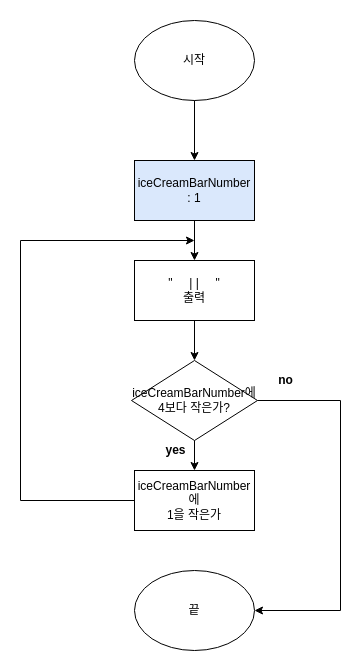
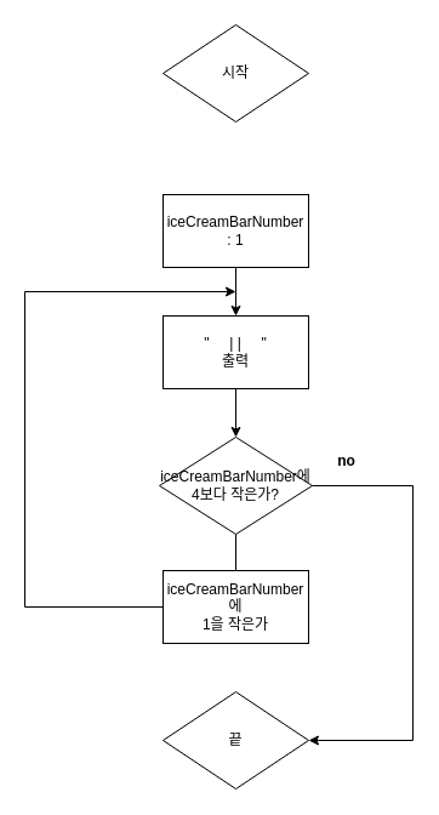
  <mxCell id="0" />
  <mxCell id="1" parent="0" />
- <mxCell id="2" value="시작" style="ellipse;whiteSpace=wrap;html=1;" vertex="1" parent="1"><mxGeometry x="134" y="20" width="120" height="80" as="geometry" /></mxCell>
- <mxCell id="3" value="iceCreamBarNumber : 1" style="rounded=0;whiteSpace=wrap;html=1;fillColor=#dae8fc;" vertex="1" parent="1"><mxGeometry x="134" y="160" width="120" height="60" as="geometry" /></mxCell>
+ <mxCell id="2" value="시작" style="rhombus;whiteSpace=wrap;html=1;" vertex="1" parent="1"><mxGeometry x="134" y="20" width="120" height="80" as="geometry" /></mxCell>
+ <mxCell id="3" value="iceCreamBarNumber : 1" style="rounded=0;whiteSpace=wrap;html=1;" vertex="1" parent="1"><mxGeometry x="134" y="160" width="120" height="60" as="geometry" /></mxCell>
  <mxCell id="4" value="&quot;&amp;nbsp; &amp;nbsp; &amp;nbsp;| |&amp;nbsp; &amp;nbsp; &amp;nbsp;&quot;&lt;br&gt;출력" style="rounded=0;whiteSpace=wrap;html=1;" vertex="1" parent="1"><mxGeometry x="134" y="260" width="120" height="60" as="geometry" /></mxCell>
  <mxCell id="5" value="iceCreamBarNumber에&lt;br&gt;4보다 작은가?" style="rhombus;whiteSpace=wrap;html=1;" vertex="1" parent="1"><mxGeometry x="131" y="360" width="126" height="80" as="geometry" /></mxCell>
  <mxCell id="6" value="iceCreamBarNumber&lt;span&gt;에&lt;br&gt;&lt;/span&gt;1을 작은가" style="rounded=0;whiteSpace=wrap;html=1;" vertex="1" parent="1"><mxGeometry x="134" y="470" width="120" height="60" as="geometry" /></mxCell>
- <mxCell id="7" value="끝" style="ellipse;whiteSpace=wrap;html=1;" vertex="1" parent="1"><mxGeometry x="134" y="570" width="120" height="80" as="geometry" /></mxCell>
- <mxCell id="8" value="" style="endArrow=classic;html=1;rounded=0;exitX=0.5;exitY=1;exitDx=0;exitDy=0;entryX=0.5;entryY=0;entryDx=0;entryDy=0;" edge="1" parent="1" source="2" target="3"><mxGeometry width="50" height="50" relative="1" as="geometry"><mxPoint x="-60" y="310" as="sourcePoint" /><mxPoint x="-10" y="260" as="targetPoint" /></mxGeometry></mxCell>
+ <mxCell id="7" value="끝" style="rhombus;whiteSpace=wrap;html=1;" vertex="1" parent="1"><mxGeometry x="134" y="570" width="120" height="80" as="geometry" /></mxCell>
  <mxCell id="9" value="" style="endArrow=classic;html=1;rounded=0;exitX=0.5;exitY=1;exitDx=0;exitDy=0;" edge="1" parent="1"><mxGeometry width="50" height="50" relative="1" as="geometry"><mxPoint x="194" y="220" as="sourcePoint" /><mxPoint x="194" y="260" as="targetPoint" /></mxGeometry></mxCell>
  <mxCell id="10" value="" style="endArrow=classic;html=1;rounded=0;exitX=0.5;exitY=1;exitDx=0;exitDy=0;" edge="1" parent="1"><mxGeometry width="50" height="50" relative="1" as="geometry"><mxPoint x="194" y="320" as="sourcePoint" /><mxPoint x="194" y="360" as="targetPoint" /></mxGeometry></mxCell>
- <mxCell id="11" value="" style="endArrow=classic;html=1;rounded=0;exitX=0.5;exitY=1;exitDx=0;exitDy=0;" edge="1" parent="1" source="5" target="6"><mxGeometry width="50" height="50" relative="1" as="geometry"><mxPoint x="-60" y="310" as="sourcePoint" /><mxPoint x="-10" y="260" as="targetPoint" /></mxGeometry></mxCell>
+ <mxCell id="11" value="" style="endArrow=none;html=1;rounded=0;exitX=0.5;exitY=1;exitDx=0;exitDy=0;" edge="1" parent="1" source="5" target="6"><mxGeometry width="50" height="50" relative="1" as="geometry"><mxPoint x="-60" y="310" as="sourcePoint" /><mxPoint x="-10" y="260" as="targetPoint" /></mxGeometry></mxCell>
  <mxCell id="12" value="" style="endArrow=classic;html=1;rounded=0;exitX=0;exitY=0.5;exitDx=0;exitDy=0;" edge="1" parent="1" source="6"><mxGeometry width="50" height="50" relative="1" as="geometry"><mxPoint x="60" y="520" as="sourcePoint" /><mxPoint x="194" y="240" as="targetPoint" /><Array as="points"><mxPoint x="20" y="500" /><mxPoint x="20" y="240" /></Array></mxGeometry></mxCell>
  <mxCell id="13" value="" style="endArrow=classic;html=1;rounded=0;entryX=1;entryY=0.5;entryDx=0;entryDy=0;" edge="1" parent="1" target="7"><mxGeometry width="50" height="50" relative="1" as="geometry"><mxPoint x="257" y="400" as="sourcePoint" /><mxPoint x="330" y="400" as="targetPoint" /><Array as="points"><mxPoint x="340" y="400" /><mxPoint x="340" y="610" /></Array></mxGeometry></mxCell>
- <mxCell id="14" value="&lt;b&gt;yes&lt;/b&gt;" style="text;html=1;align=center;verticalAlign=middle;resizable=0;points=[];autosize=1;strokeColor=none;fillColor=none;" vertex="1" parent="1"><mxGeometry x="155" y="440" width="40" height="20" as="geometry" /></mxCell>
  <mxCell id="15" value="&lt;b&gt;no&lt;/b&gt;" style="text;html=1;align=center;verticalAlign=middle;resizable=0;points=[];autosize=1;strokeColor=none;fillColor=none;" vertex="1" parent="1"><mxGeometry x="270" y="370" width="30" height="20" as="geometry" /></mxCell>
